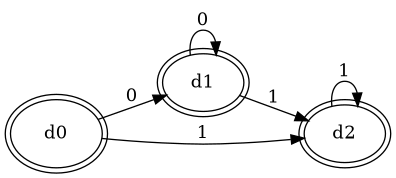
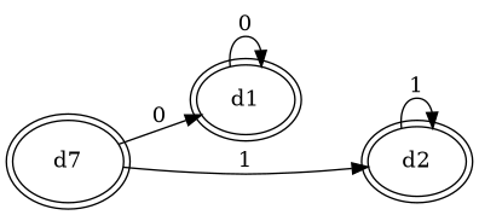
  digraph {
    ordering=out
    rankdir=LR
    node [peripheries=2]
-   n1 [label=d0]
+   n1 [label=d7]
    n2 [label=d1]
    n3 [label=d2]
    n1 -> n2 [label=0]
    n1 -> n3 [label=1]
    n2 -> n2 [label=0]
-   n2 -> n3 [label=1]
    n3 -> n3 [label=1]
  }
